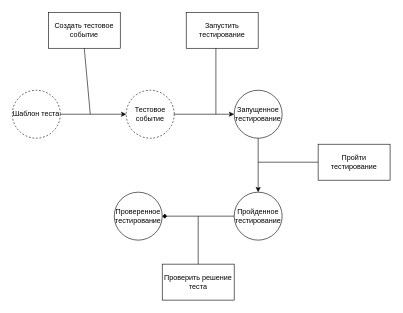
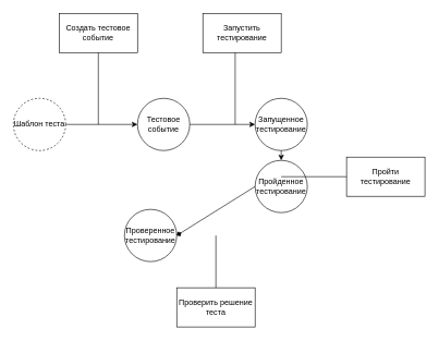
  <mxCell id="0" />
  <mxCell id="1" parent="0" />
  <mxCell id="2" value="Шаблон теста" style="ellipse;whiteSpace=wrap;html=1;aspect=fixed;dashed=1;" parent="1" vertex="1"><mxGeometry x="20" y="150" width="80" height="80" as="geometry" /></mxCell>
- <mxCell id="3" value="Тестовое событие&lt;br&gt;" style="ellipse;whiteSpace=wrap;html=1;aspect=fixed;dashed=1;" parent="1" vertex="1"><mxGeometry x="210" y="150" width="80" height="80" as="geometry" /></mxCell>
+ <mxCell id="3" value="Тестовое событие&lt;br&gt;" style="ellipse;whiteSpace=wrap;html=1;aspect=fixed;" parent="1" vertex="1"><mxGeometry x="210" y="150" width="80" height="80" as="geometry" /></mxCell>
  <mxCell id="4" value="Запущенное тестирование" style="ellipse;whiteSpace=wrap;html=1;aspect=fixed;" parent="1" vertex="1"><mxGeometry x="390" y="150" width="80" height="80" as="geometry" /></mxCell>
- <mxCell id="5" value="Пройденное тестирование" style="ellipse;whiteSpace=wrap;html=1;aspect=fixed;" parent="1" vertex="1"><mxGeometry x="390" y="320" width="80" height="80" as="geometry" /></mxCell>
+ <mxCell id="5" value="Пройденное тестирование" style="ellipse;whiteSpace=wrap;html=1;aspect=fixed;" parent="1" vertex="1"><mxGeometry x="390" y="245" width="80" height="80" as="geometry" /></mxCell>
  <mxCell id="6" value="Проверенное тестирование" style="ellipse;whiteSpace=wrap;html=1;aspect=fixed;" parent="1" vertex="1"><mxGeometry x="190" y="320" width="80" height="80" as="geometry" /></mxCell>
  <mxCell id="7" value="" style="endArrow=classic;html=1;exitX=1;exitY=0.5;exitDx=0;exitDy=0;entryX=0;entryY=0.5;entryDx=0;entryDy=0;" parent="1" source="2" target="3" edge="1"><mxGeometry width="50" height="50" relative="1" as="geometry"><mxPoint x="20" y="480" as="sourcePoint" /><mxPoint x="70" y="430" as="targetPoint" /></mxGeometry></mxCell>
- <mxCell id="8" value="Создать тестовое событие" style="rounded=0;whiteSpace=wrap;html=1;" parent="1" vertex="1"><mxGeometry x="80" y="20" width="120" height="60" as="geometry" /></mxCell>
+ <mxCell id="8" value="Создать тестовое событие" style="rounded=0;whiteSpace=wrap;html=1;" parent="1" vertex="1"><mxGeometry x="90" y="20" width="120" height="60" as="geometry" /></mxCell>
  <mxCell id="9" value="Запустить тестирование" style="rounded=0;whiteSpace=wrap;html=1;" parent="1" vertex="1"><mxGeometry x="310" y="20" width="120" height="60" as="geometry" /></mxCell>
  <mxCell id="10" value="Пройти тестирование" style="rounded=0;whiteSpace=wrap;html=1;" parent="1" vertex="1"><mxGeometry x="530" y="240" width="120" height="60" as="geometry" /></mxCell>
  <mxCell id="11" value="Проверить решение теста" style="rounded=0;whiteSpace=wrap;html=1;" parent="1" vertex="1"><mxGeometry x="270" y="440" width="120" height="60" as="geometry" /></mxCell>
  <mxCell id="12" value="" style="endArrow=classic;html=1;exitX=1;exitY=0.5;exitDx=0;exitDy=0;entryX=0;entryY=0.5;entryDx=0;entryDy=0;" parent="1" source="3" target="4" edge="1"><mxGeometry width="50" height="50" relative="1" as="geometry"><mxPoint x="290" y="280" as="sourcePoint" /><mxPoint x="340" y="230" as="targetPoint" /></mxGeometry></mxCell>
  <mxCell id="13" value="" style="endArrow=classic;html=1;exitX=0.5;exitY=1;exitDx=0;exitDy=0;entryX=0.5;entryY=0;entryDx=0;entryDy=0;" parent="1" source="4" target="5" edge="1"><mxGeometry width="50" height="50" relative="1" as="geometry"><mxPoint x="460" y="310" as="sourcePoint" /><mxPoint x="510" y="260" as="targetPoint" /></mxGeometry></mxCell>
  <mxCell id="14" value="" style="endArrow=diamond;html=1;exitX=0;exitY=0.5;exitDx=0;exitDy=0;entryX=1;entryY=0.5;entryDx=0;entryDy=0;" parent="1" source="5" target="6" edge="1"><mxGeometry width="50" height="50" relative="1" as="geometry"><mxPoint x="20" y="580" as="sourcePoint" /><mxPoint x="70" y="530" as="targetPoint" /></mxGeometry></mxCell>
  <mxCell id="15" value="" style="endArrow=none;html=1;entryX=0.5;entryY=1;entryDx=0;entryDy=0;" parent="1" target="8" edge="1"><mxGeometry width="50" height="50" relative="1" as="geometry"><mxPoint x="150" y="190" as="sourcePoint" /><mxPoint x="70" y="530" as="targetPoint" /></mxGeometry></mxCell>
  <mxCell id="16" value="" style="endArrow=none;html=1;entryX=0.5;entryY=1;entryDx=0;entryDy=0;" parent="1" edge="1"><mxGeometry width="50" height="50" relative="1" as="geometry"><mxPoint x="359.5" y="190" as="sourcePoint" /><mxPoint x="359.5" y="80" as="targetPoint" /></mxGeometry></mxCell>
  <mxCell id="17" value="" style="endArrow=none;html=1;entryX=0;entryY=0.5;entryDx=0;entryDy=0;" parent="1" target="10" edge="1"><mxGeometry width="50" height="50" relative="1" as="geometry"><mxPoint x="430" y="270" as="sourcePoint" /><mxPoint x="540" y="135" as="targetPoint" /></mxGeometry></mxCell>
  <mxCell id="18" value="" style="endArrow=none;html=1;entryX=0.5;entryY=0;entryDx=0;entryDy=0;" parent="1" target="11" edge="1"><mxGeometry width="50" height="50" relative="1" as="geometry"><mxPoint x="330" y="360" as="sourcePoint" /><mxPoint x="570" y="460" as="targetPoint" /></mxGeometry></mxCell>
